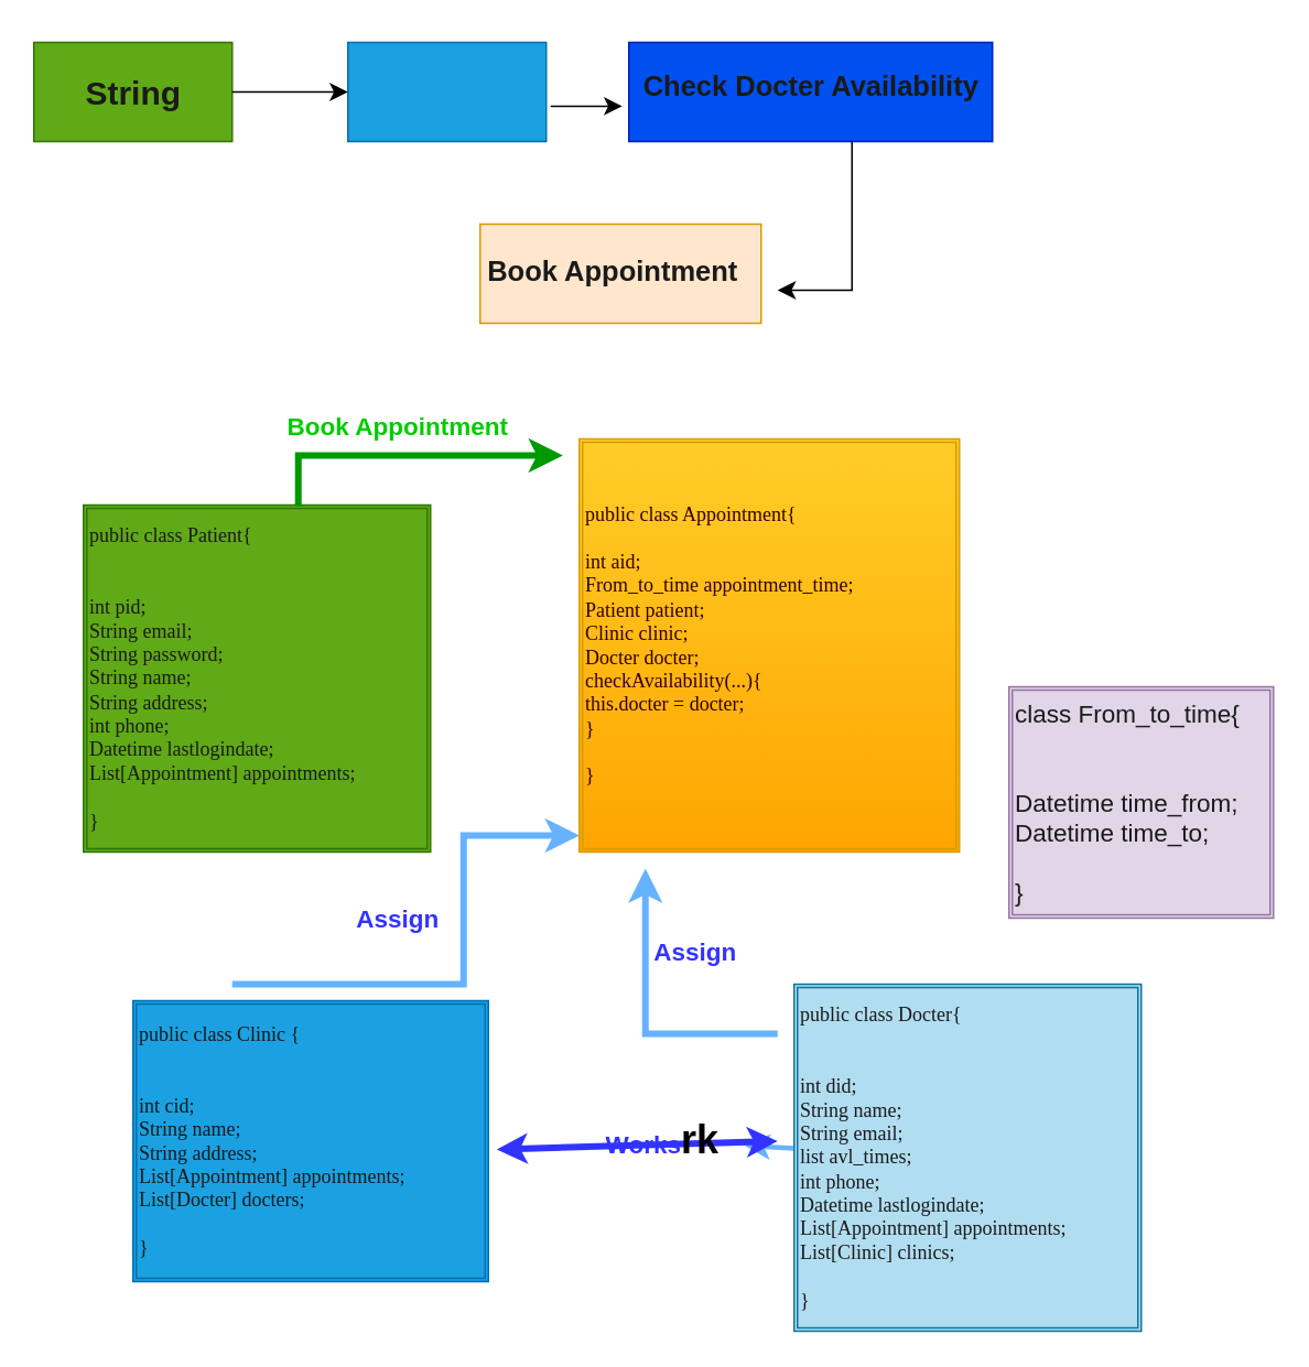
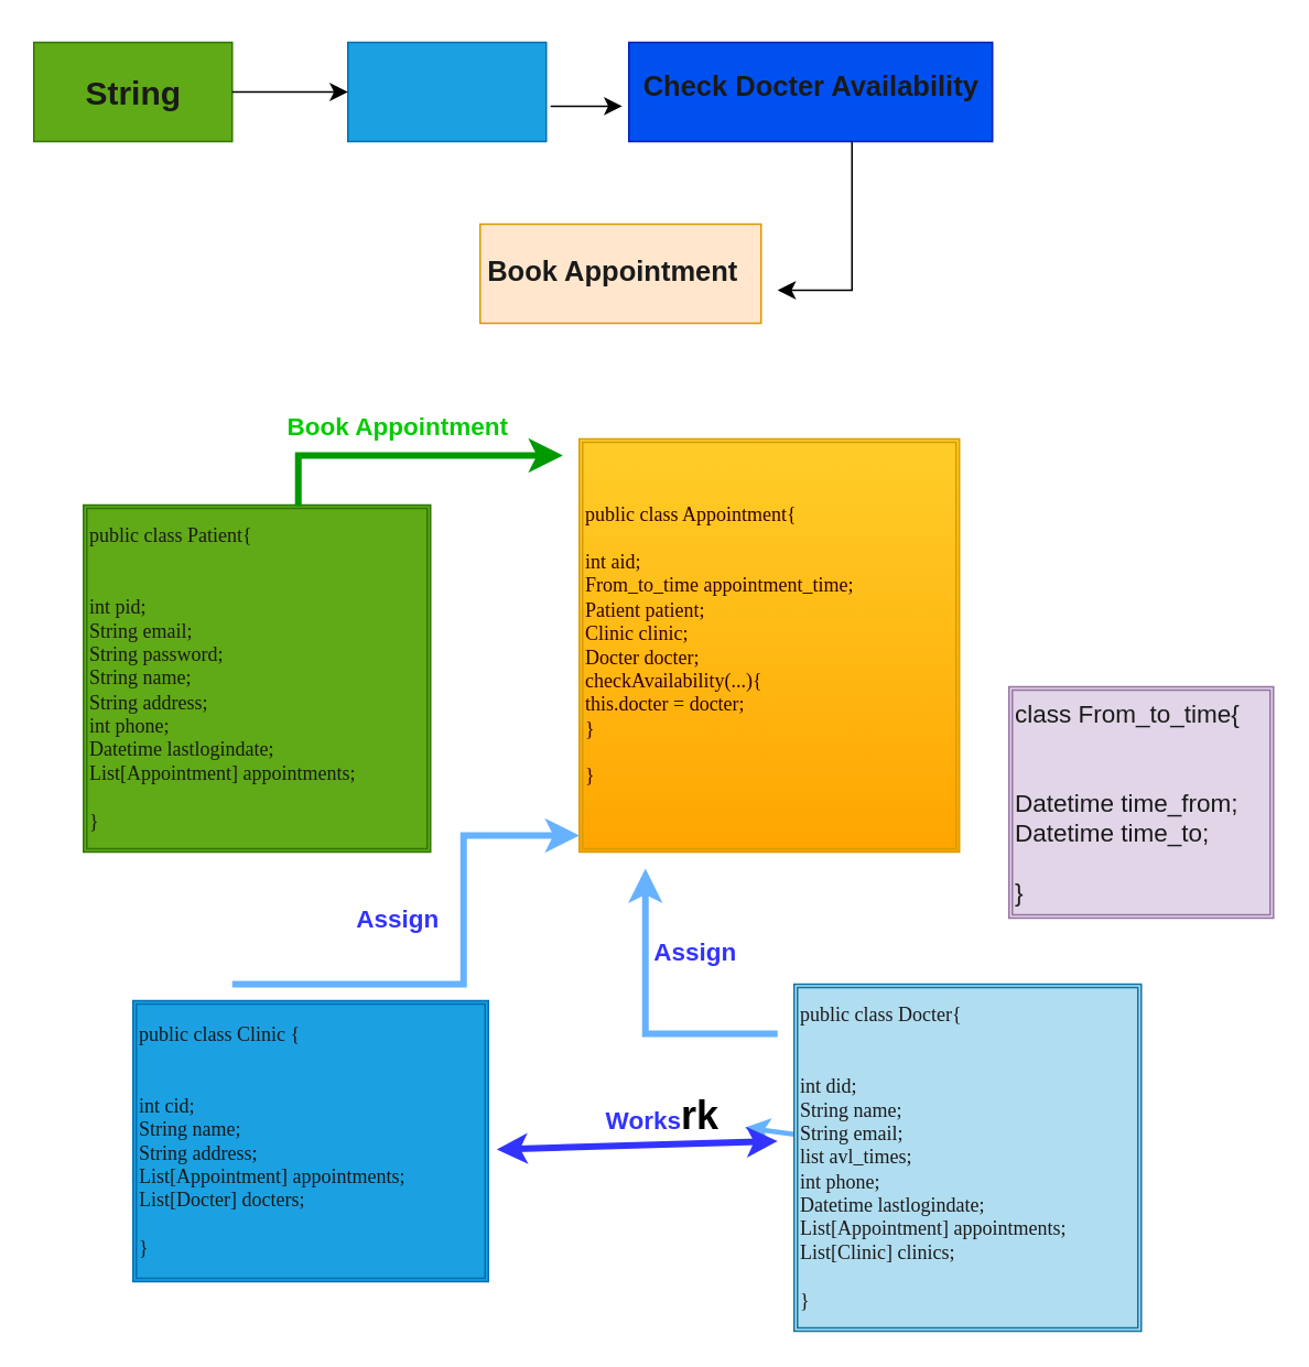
  <mxCell id="0" />
  <mxCell id="1" parent="0" />
  <mxCell id="2" value="public class Patient{&#10;&#10;&#10;&#09;int pid;&#10;&#09;String email;&#10;&#09;String password;&#10;&#09;String name;&#10;&#09;String address;&#10;&#09;int phone;&#10;&#09;Datetime lastlogindate;&#10;&#09;List[Appointment] appointments;&#10;&#09;&#10;}" style="shape=ext;double=1;rounded=0;whiteSpace=wrap;html=1;fontFamily=Verdana;fillColor=#60a917;fontColor=#1A1A1A;strokeColor=#2D7600;align=left;" parent="1" vertex="1"><mxGeometry x="50" y="305" width="210" height="210" as="geometry" /></mxCell>
  <mxCell id="3" value="public class Appointment{&#10;&#09;&#10;&#09;int aid;&#10;&#09;From_to_time appointment_time;&#10;&#09;Patient patient;&#10;&#09;Clinic clinic;&#10;&#09;Docter docter;&#09;&#10;&#09;checkAvailability(...){&#09;&#10;&#09;&#09;this.docter = docter;&#10;&#09;}&#10;&#09;&#10;}" style="shape=ext;double=1;rounded=0;whiteSpace=wrap;html=1;fontFamily=Verdana;fillColor=#ffcd28;strokeColor=#d79b00;gradientColor=#ffa500;align=left;fontColor=#330000;" parent="1" vertex="1"><mxGeometry x="350" y="265" width="230" height="250" as="geometry" /></mxCell>
  <mxCell id="4" value="public class Clinic {&#10;&#10;&#10;&#09;int cid;&#10;&#09;String name;&#10;&#09;String address;&#10;&#09;List[Appointment] appointments;&#10;&#09;List[Docter] docters;&#10;&#09;&#10;}" style="shape=ext;double=1;rounded=0;whiteSpace=wrap;html=1;fontFamily=Verdana;fontColor=#1A1A1A;fillColor=#1ba1e2;strokeColor=#006EAF;align=left;" parent="1" vertex="1"><mxGeometry x="80" y="605" width="215" height="170" as="geometry" /></mxCell>
  <mxCell id="5" value="" style="edgeStyle=none;html=1;strokeColor=#66B2FF;strokeWidth=3;fontSize=15;fontColor=#3333FF;" parent="1" source="6" target="8" edge="1"><mxGeometry relative="1" as="geometry" /></mxCell>
  <mxCell id="6" value="public class Docter{&#10;&#10;&#10;&#09;int did;&#10;&#09;String name;&#10;&#09;String email;&#10;&#09;list&lt;from_to_time&gt; avl_times;&#10;&#09;int phone;&#10;&#09;Datetime lastlogindate;&#10;&#09;List[Appointment] appointments;&#10;&#09;List[Clinic] clinics;&#10;&#09;&#10;}&lt;/from_to_time&gt;" style="shape=ext;double=1;rounded=0;whiteSpace=wrap;html=1;fontFamily=Verdana;fillColor=#b1ddf0;strokeColor=#10739e;align=left;fontColor=#1A1A1A;" parent="1" vertex="1"><mxGeometry x="480" y="595" width="210" height="210" as="geometry" /></mxCell>
  <mxCell id="7" value="" style="endArrow=classic;startArrow=classic;html=1;strokeColor=#3333FF;strokeWidth=4;" parent="1" edge="1"><mxGeometry width="100" height="100" relative="1" as="geometry"><mxPoint x="300" y="695" as="sourcePoint" /><mxPoint x="470" y="690" as="targetPoint" /><Array as="points" /></mxGeometry></mxCell>
- <mxCell id="8" value="&lt;font style=&quot;font-size: 15px;&quot; color=&quot;#3333ff&quot;&gt;Works&lt;/font&gt;rk" style="text;strokeColor=none;fillColor=none;html=1;fontSize=24;fontStyle=1;verticalAlign=middle;align=center;" parent="1" vertex="1"><mxGeometry x="350" y="670" width="100" height="40" as="geometry" /></mxCell>
+ <mxCell id="8" value="&lt;font style=&quot;font-size: 15px;&quot; color=&quot;#3333ff&quot;&gt;Works&lt;/font&gt;rk" style="text;strokeColor=none;fillColor=none;html=1;fontSize=24;fontStyle=1;verticalAlign=middle;align=center;" parent="1" vertex="1"><mxGeometry x="350" y="655" width="100" height="40" as="geometry" /></mxCell>
  <mxCell id="9" value="&lt;font style=&quot;font-size: 15px;&quot; color=&quot;#00cc00&quot;&gt;Book Appointment&lt;/font&gt;" style="text;strokeColor=none;fillColor=none;html=1;fontSize=24;fontStyle=1;verticalAlign=middle;align=center;fontColor=#3333FF;" parent="1" vertex="1"><mxGeometry x="190" y="235" width="100" height="40" as="geometry" /></mxCell>
  <mxCell id="10" value="" style="edgeStyle=segmentEdgeStyle;endArrow=classic;html=1;curved=0;rounded=0;endSize=8;startSize=8;strokeColor=#009900;fontSize=15;fontColor=#00CC00;exitX=0.619;exitY=0.003;exitDx=0;exitDy=0;exitPerimeter=0;strokeWidth=4;" parent="1" source="2" edge="1"><mxGeometry width="50" height="50" relative="1" as="geometry"><mxPoint x="170" y="295" as="sourcePoint" /><mxPoint x="340" y="275" as="targetPoint" /><Array as="points"><mxPoint x="180" y="275" /></Array></mxGeometry></mxCell>
  <mxCell id="11" value="" style="edgeStyle=segmentEdgeStyle;endArrow=classic;html=1;curved=0;rounded=0;endSize=8;startSize=8;strokeColor=#66B2FF;fontSize=15;fontColor=#00CC00;strokeWidth=4;" parent="1" edge="1"><mxGeometry width="50" height="50" relative="1" as="geometry"><mxPoint x="470" y="625" as="sourcePoint" /><mxPoint x="390" y="525" as="targetPoint" /></mxGeometry></mxCell>
  <mxCell id="12" value="Assign" style="text;strokeColor=none;fillColor=none;html=1;fontSize=15;fontStyle=1;verticalAlign=middle;align=center;fontColor=#3333FF;" parent="1" vertex="1"><mxGeometry x="370" y="555" width="100" height="40" as="geometry" /></mxCell>
  <mxCell id="13" value="" style="edgeStyle=elbowEdgeStyle;elbow=horizontal;endArrow=classic;html=1;curved=0;rounded=0;endSize=8;startSize=8;strokeColor=#66B2FF;fontSize=15;fontColor=#3333FF;strokeWidth=4;" parent="1" edge="1"><mxGeometry width="50" height="50" relative="1" as="geometry"><mxPoint x="140" y="595" as="sourcePoint" /><mxPoint x="350" y="505" as="targetPoint" /><Array as="points"><mxPoint x="280" y="565" /></Array></mxGeometry></mxCell>
  <mxCell id="14" value="Assign" style="text;strokeColor=none;fillColor=none;html=1;fontSize=15;fontStyle=1;verticalAlign=middle;align=center;fontColor=#3333FF;" parent="1" vertex="1"><mxGeometry x="190" y="535" width="100" height="40" as="geometry" /></mxCell>
  <mxCell id="15" value="class From_to_time{&#10;&#10;&#10;&#09;Datetime time_from;&#10;&#09;Datetime time_to;&#10;&#09;&#10;}" style="shape=ext;double=1;rounded=0;whiteSpace=wrap;html=1;fontSize=15;fillColor=#e1d5e7;strokeColor=#9673a6;align=left;fontColor=#1A1A1A;" parent="1" vertex="1"><mxGeometry x="610" y="415" width="160" height="140" as="geometry" /></mxCell>
  <mxCell id="16" value="" style="rounded=0;whiteSpace=wrap;html=1;fillColor=#60a917;fontColor=#ffffff;strokeColor=#2D7600;" vertex="1" parent="1"><mxGeometry x="20" y="25" width="120" height="60" as="geometry" /></mxCell>
  <mxCell id="17" value="" style="rounded=0;whiteSpace=wrap;html=1;fillColor=#1ba1e2;fontColor=#ffffff;strokeColor=#006EAF;" vertex="1" parent="1"><mxGeometry x="210" y="25" width="120" height="60" as="geometry" /></mxCell>
  <mxCell id="18" value="" style="rounded=0;whiteSpace=wrap;html=1;fillColor=#0050ef;fontColor=#ffffff;strokeColor=#001DBC;" vertex="1" parent="1"><mxGeometry x="380" y="25" width="220" height="60" as="geometry" /></mxCell>
  <mxCell id="19" value="" style="rounded=0;whiteSpace=wrap;html=1;fillColor=#ffe6cc;strokeColor=#d79b00;" vertex="1" parent="1"><mxGeometry x="290" y="135" width="170" height="60" as="geometry" /></mxCell>
  <mxCell id="20" value="String" style="text;strokeColor=none;fillColor=none;html=1;fontSize=20;fontStyle=1;verticalAlign=middle;align=center;fontColor=#1A1A1A;" vertex="1" parent="1"><mxGeometry x="30" y="35" width="100" height="40" as="geometry" /></mxCell>
  <mxCell id="21" value="Check Docter Availability" style="text;strokeColor=none;fillColor=none;html=1;fontSize=17;fontStyle=1;verticalAlign=middle;align=center;fontColor=#1A1A1A;" vertex="1" parent="1"><mxGeometry x="440" y="20" width="100" height="65" as="geometry" /></mxCell>
  <mxCell id="22" value="Book Appointment" style="text;strokeColor=none;fillColor=none;html=1;fontSize=17;fontStyle=1;verticalAlign=middle;align=center;fontColor=#1A1A1A;" vertex="1" parent="1"><mxGeometry x="320" y="145" width="100" height="40" as="geometry" /></mxCell>
  <mxCell id="23" value="" style="edgeStyle=segmentEdgeStyle;endArrow=classic;html=1;curved=0;rounded=0;endSize=8;startSize=8;fontSize=17;fontColor=#1A1A1A;exitX=0.75;exitY=1;exitDx=0;exitDy=0;strokeColor=#000000;" edge="1" parent="1" source="21"><mxGeometry width="50" height="50" relative="1" as="geometry"><mxPoint x="360" y="155" as="sourcePoint" /><mxPoint x="470" y="175" as="targetPoint" /><Array as="points"><mxPoint x="515" y="175" /></Array></mxGeometry></mxCell>
  <mxCell id="24" value="" style="edgeStyle=segmentEdgeStyle;endArrow=classic;html=1;curved=0;rounded=0;endSize=8;startSize=8;strokeColor=#000000;fontSize=17;fontColor=#1A1A1A;exitX=1;exitY=0.5;exitDx=0;exitDy=0;entryX=0;entryY=0.5;entryDx=0;entryDy=0;" edge="1" parent="1" source="16" target="17"><mxGeometry width="50" height="50" relative="1" as="geometry"><mxPoint x="210" y="155" as="sourcePoint" /><mxPoint x="260" y="105" as="targetPoint" /></mxGeometry></mxCell>
  <mxCell id="25" value="" style="edgeStyle=segmentEdgeStyle;endArrow=classic;html=1;curved=0;rounded=0;endSize=8;startSize=8;strokeColor=#000000;fontSize=17;fontColor=#1A1A1A;exitX=1.022;exitY=0.644;exitDx=0;exitDy=0;exitPerimeter=0;entryX=-0.018;entryY=0.633;entryDx=0;entryDy=0;entryPerimeter=0;" edge="1" parent="1" source="17" target="18"><mxGeometry width="50" height="50" relative="1" as="geometry"><mxPoint x="210" y="155" as="sourcePoint" /><mxPoint x="260" y="105" as="targetPoint" /></mxGeometry></mxCell>
